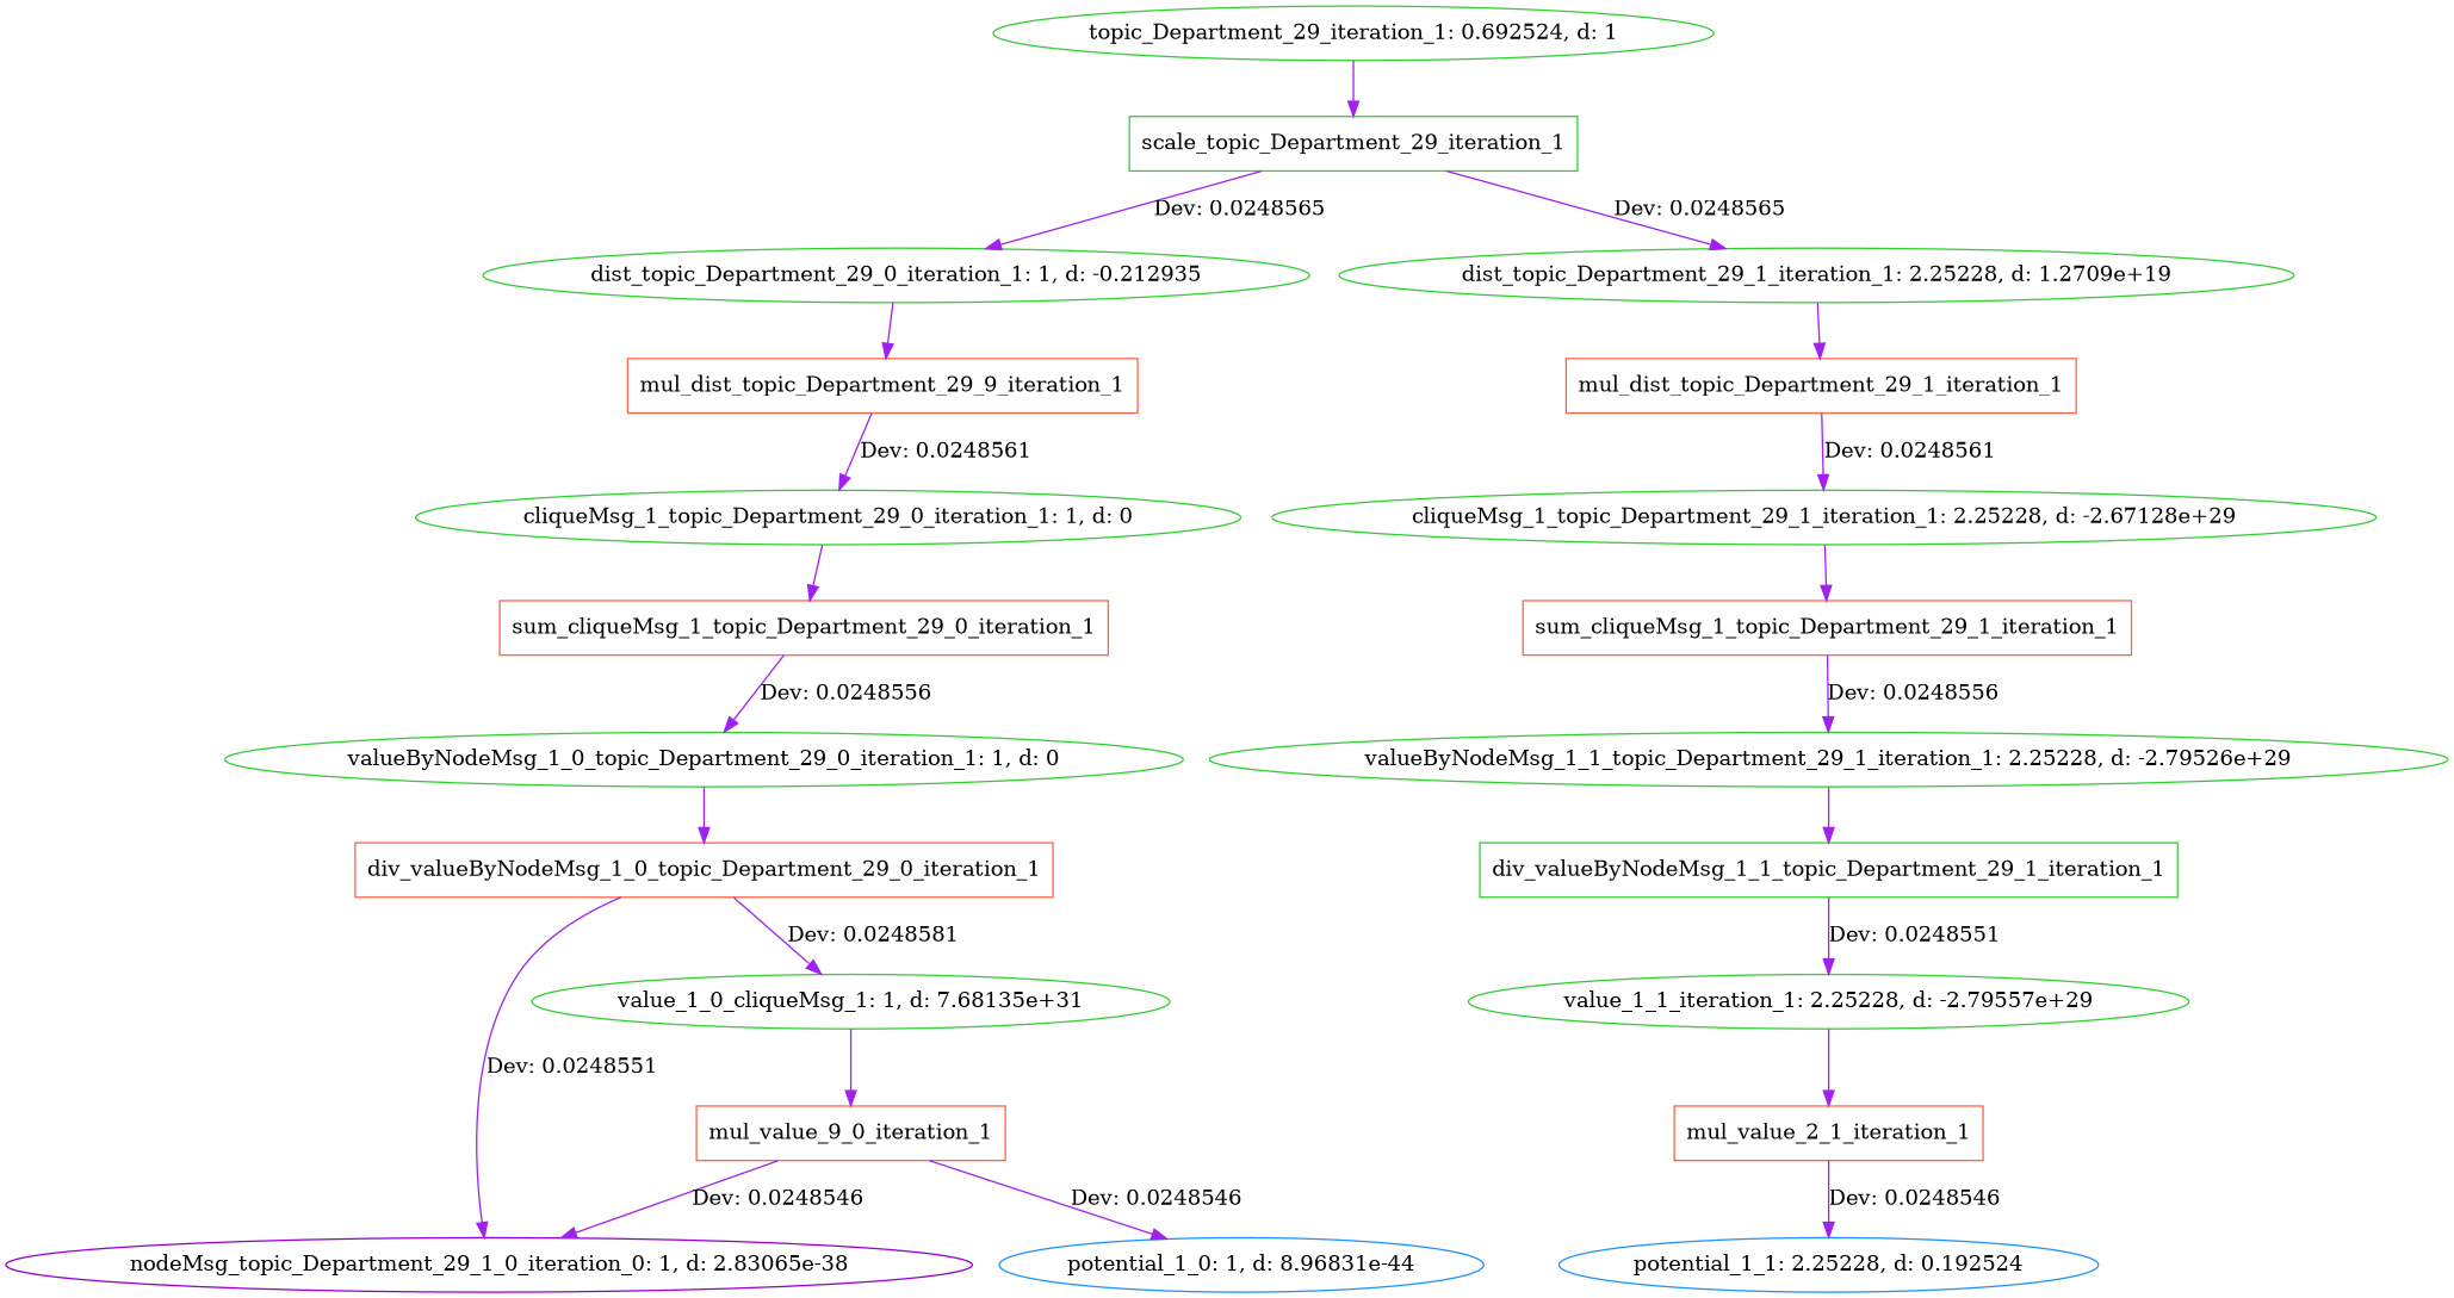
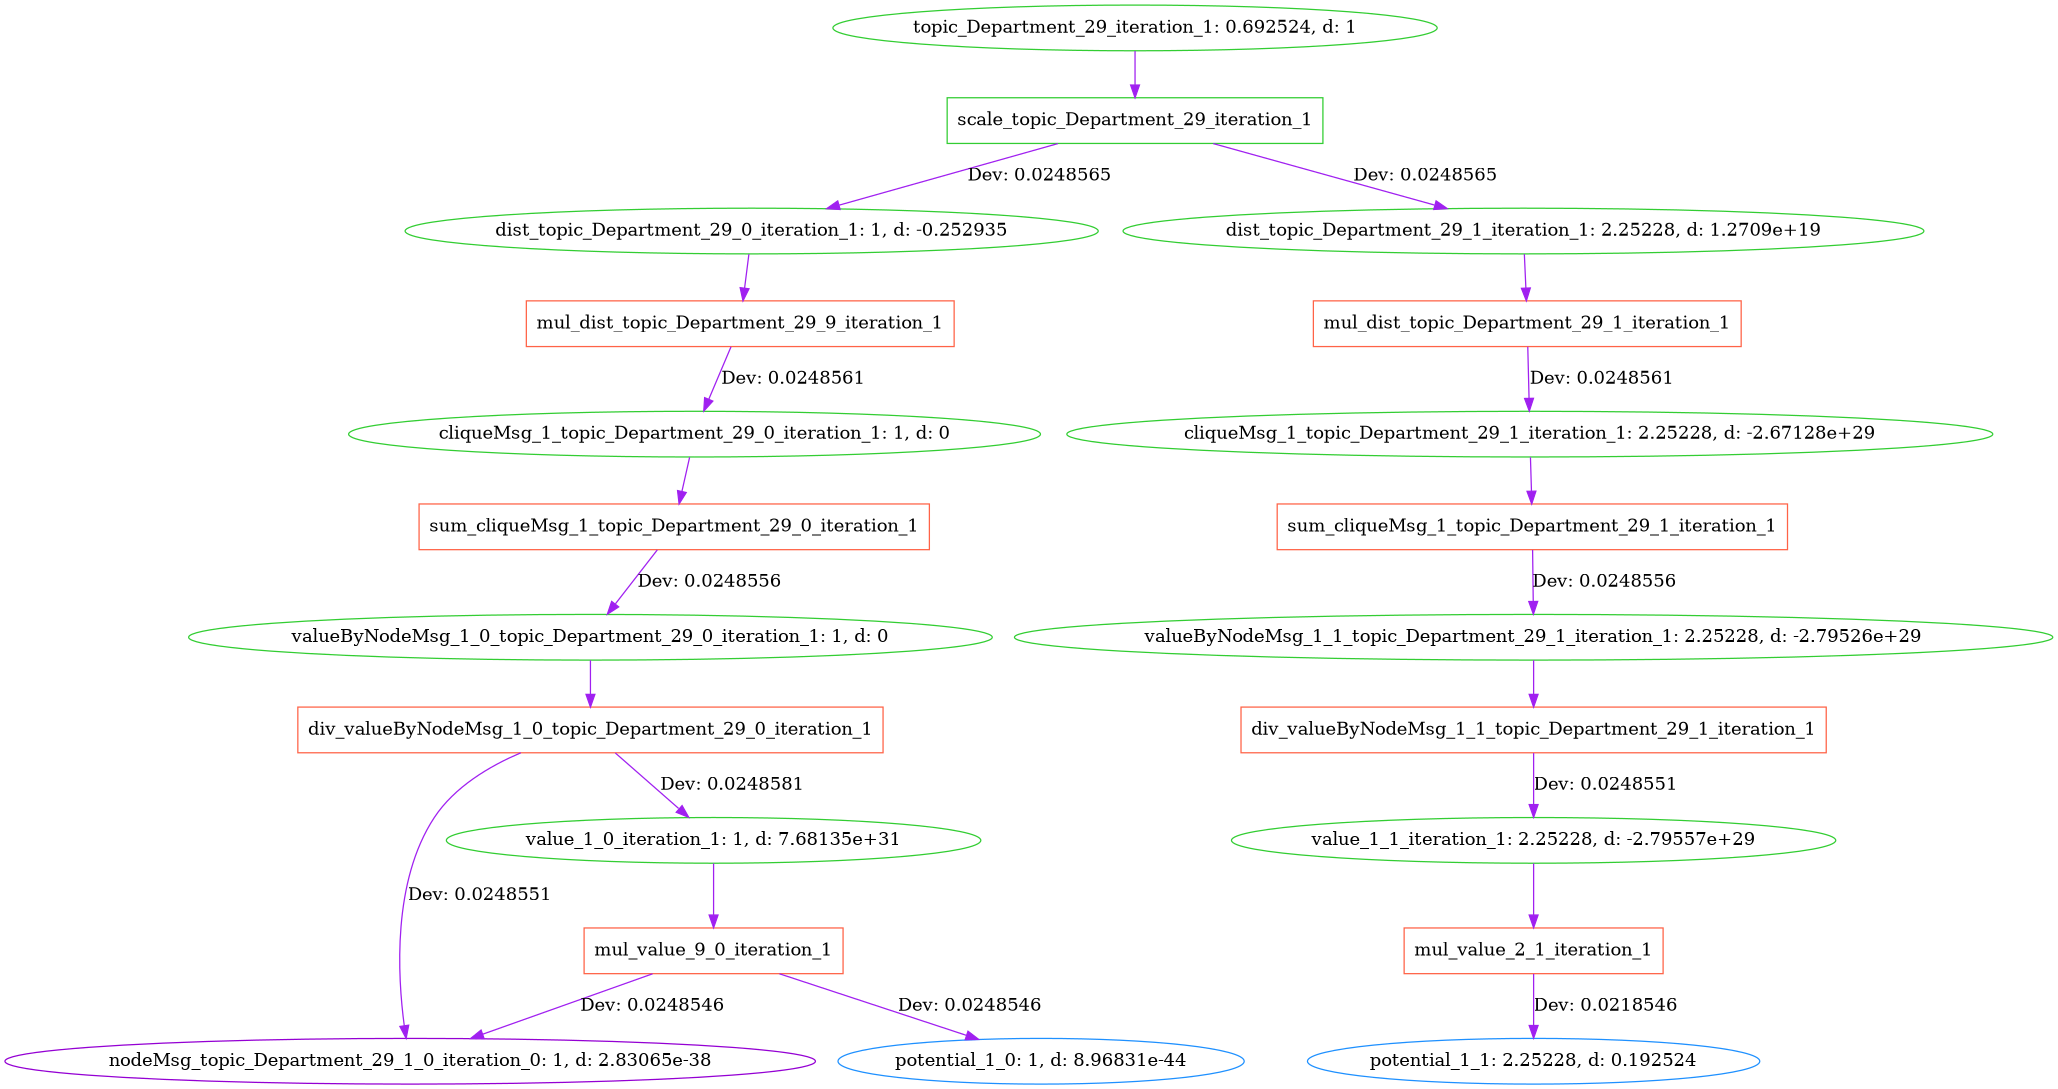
  digraph {
    node [color=limegreen shape=oval]
    edge [color=purple]
    n1 [label="topic_Department_29_iteration_1: 0.692524, d: 1"]
    n2 [label=scale_topic_Department_29_iteration_1 shape=box]
-   n3 [label="dist_topic_Department_29_0_iteration_1: 1, d: -0.212935"]
+   n3 [label="dist_topic_Department_29_0_iteration_1: 1, d: -0.252935"]
    n4 [label="dist_topic_Department_29_1_iteration_1: 2.25228, d: 1.2709e+19"]
    n5 [color=tomato label=mul_dist_topic_Department_29_9_iteration_1 shape=box]
    n6 [color=tomato label=mul_dist_topic_Department_29_1_iteration_1 shape=box]
    n7 [label="cliqueMsg_1_topic_Department_29_0_iteration_1: 1, d: 0"]
    n8 [color=tomato label=sum_cliqueMsg_1_topic_Department_29_0_iteration_1 shape=box]
    n9 [label="valueByNodeMsg_1_0_topic_Department_29_0_iteration_1: 1, d: 0"]
    n10 [color=tomato label=div_valueByNodeMsg_1_0_topic_Department_29_0_iteration_1 shape=box]
-   n11 [label="value_1_0_cliqueMsg_1: 1, d: 7.68135e+31"]
+   n11 [label="value_1_0_iteration_1: 1, d: 7.68135e+31"]
    n12 [color=darkviolet label="nodeMsg_topic_Department_29_1_0_iteration_0: 1, d: 2.83065e-38"]
    n13 [color=tomato label=mul_value_9_0_iteration_1 shape=box]
    n14 [color=dodgerblue label="potential_1_0: 1, d: 8.96831e-44"]
    n15 [label="cliqueMsg_1_topic_Department_29_1_iteration_1: 2.25228, d: -2.67128e+29"]
    n16 [color=tomato label=sum_cliqueMsg_1_topic_Department_29_1_iteration_1 shape=box]
    n17 [label="valueByNodeMsg_1_1_topic_Department_29_1_iteration_1: 2.25228, d: -2.79526e+29"]
-   n18 [label=div_valueByNodeMsg_1_1_topic_Department_29_1_iteration_1 shape=box]
+   n18 [color=tomato label=div_valueByNodeMsg_1_1_topic_Department_29_1_iteration_1 shape=box]
    n19 [label="value_1_1_iteration_1: 2.25228, d: -2.79557e+29"]
    n20 [color=tomato label=mul_value_2_1_iteration_1 shape=box]
    n21 [color=dodgerblue label="potential_1_1: 2.25228, d: 0.192524"]
    n1 -> n2
    n2 -> n3 [label="Dev: 0.0248565"]
    n2 -> n4 [label="Dev: 0.0248565"]
    n3 -> n5
    n4 -> n6
    n5 -> n7 [label="Dev: 0.0248561"]
    n6 -> n15 [label="Dev: 0.0248561"]
    n7 -> n8
    n8 -> n9 [label="Dev: 0.0248556"]
    n9 -> n10
    n10 -> n11 [label="Dev: 0.0248581"]
    n10 -> n12 [label="Dev: 0.0248551"]
    n11 -> n13
    n13 -> n12 [label="Dev: 0.0248546"]
    n13 -> n14 [label="Dev: 0.0248546"]
    n15 -> n16
    n16 -> n17 [label="Dev: 0.0248556"]
    n17 -> n18
    n18 -> n19 [label="Dev: 0.0248551"]
    n19 -> n20
-   n20 -> n21 [label="Dev: 0.0248546"]
+   n20 -> n21 [label="Dev: 0.0218546"]
  }
